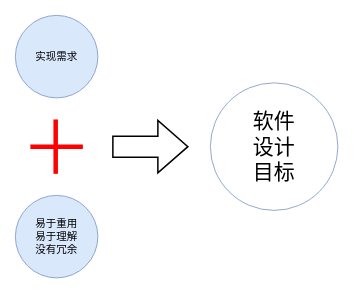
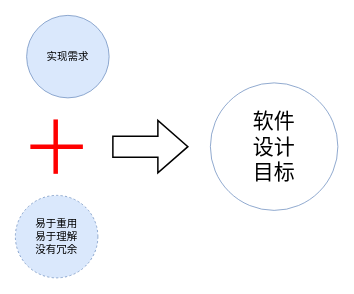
  <mxCell id="0" />
  <mxCell id="1" parent="0" />
- <mxCell id="2" value="&lt;font style=&quot;font-size: 14px&quot;&gt;实现需求&lt;/font&gt;" style="ellipse;whiteSpace=wrap;html=1;aspect=fixed;fillColor=#dae8fc;strokeColor=#6c8ebf;" vertex="1" parent="1"><mxGeometry x="20" y="20" width="110" height="110" as="geometry" /></mxCell>
- <mxCell id="3" value="&lt;font style=&quot;font-size: 14px&quot;&gt;易于重用&lt;br&gt;易于理解&lt;br&gt;没有冗余&lt;/font&gt;" style="ellipse;whiteSpace=wrap;html=1;aspect=fixed;fillColor=#dae8fc;strokeColor=#6c8ebf;" vertex="1" parent="1"><mxGeometry x="20" y="260" width="110" height="110" as="geometry" /></mxCell>
+ <mxCell id="2" value="&lt;font style=&quot;font-size: 14px&quot;&gt;实现需求&lt;/font&gt;" style="ellipse;whiteSpace=wrap;html=1;aspect=fixed;fillColor=#dae8fc;strokeColor=#6c8ebf;" vertex="1" parent="1"><mxGeometry x="35" y="20" width="110" height="110" as="geometry" /></mxCell>
+ <mxCell id="3" value="&lt;font style=&quot;font-size: 14px&quot;&gt;易于重用&lt;br&gt;易于理解&lt;br&gt;没有冗余&lt;/font&gt;" style="ellipse;whiteSpace=wrap;html=1;aspect=fixed;fillColor=#dae8fc;strokeColor=#6c8ebf;dashed=1;" vertex="1" parent="1"><mxGeometry x="20" y="260" width="110" height="110" as="geometry" /></mxCell>
  <mxCell id="4" value="&lt;font style=&quot;font-size: 28px&quot;&gt;软件&lt;br&gt;设计&lt;br&gt;目标&lt;/font&gt;" style="ellipse;whiteSpace=wrap;html=1;aspect=fixed;fillColor=#ffffff;strokeColor=#6c8ebf;" vertex="1" parent="1"><mxGeometry x="280" y="110" width="170" height="170" as="geometry" /></mxCell>
  <mxCell id="5" value="" style="verticalLabelPosition=bottom;verticalAlign=top;html=1;strokeWidth=2;shape=mxgraph.arrows2.arrow;dy=0.6;dx=40;notch=0;" vertex="1" parent="1"><mxGeometry x="150" y="160" width="100" height="70" as="geometry" /></mxCell>
  <mxCell id="6" value="" style="shape=line;html=1;strokeWidth=6;strokeColor=#ff0000;rotation=-90;" vertex="1" parent="1"><mxGeometry x="37.5" y="190" width="72.5" height="10" as="geometry" /></mxCell>
  <mxCell id="7" value="" style="shape=line;html=1;strokeWidth=6;strokeColor=#ff0000;rotation=0;" vertex="1" parent="1"><mxGeometry x="40" y="190" width="70" height="10" as="geometry" /></mxCell>
